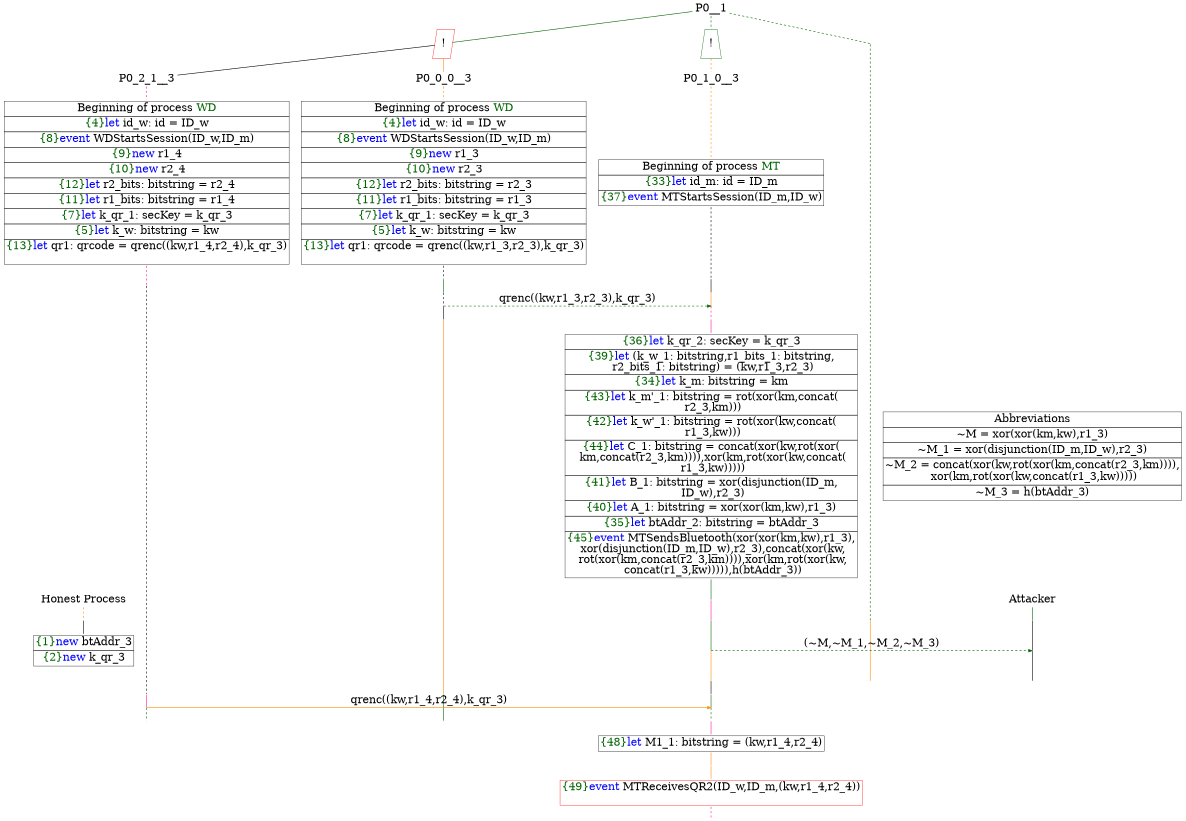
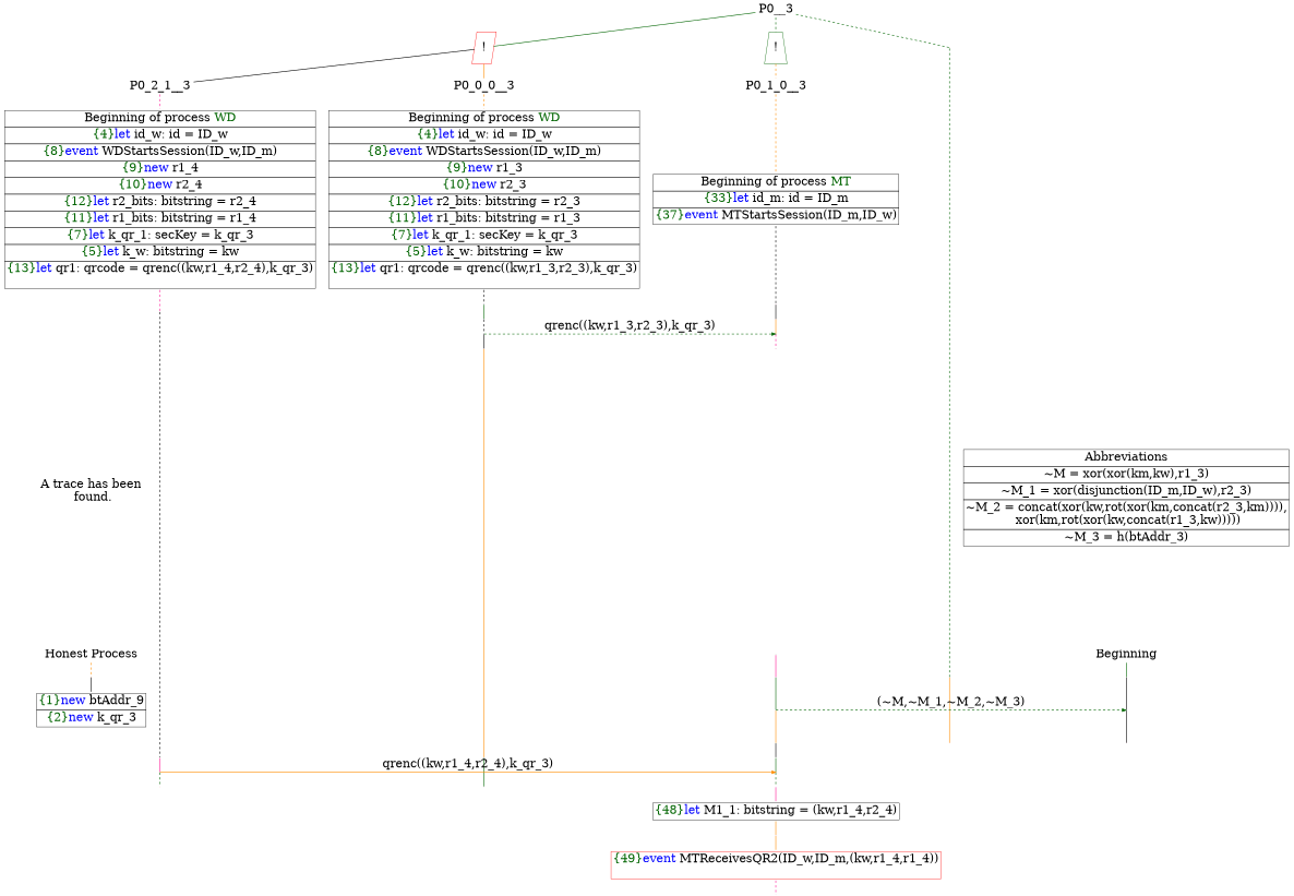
  digraph {
    ordering=out
    node [color=darkgreen fontsize=30 shape=point]
    edge [arrowhead=none color=darkgreen fontsize=30 penwidth=1.6 style=solid weight=100]
    n1 [height=0 label="Honest Process" shape=plaintext width=0]
-   n2 [height=0 label=Attacker shape=plaintext width=0]
+   n2 [height=0 label=Beginning shape=plaintext width=0]
    n3 [color=red height=0 label="!" shape=parallelogram width=0]
    n4 [height=0 label="!" shape=trapezium width=0]
    P0_0__3 [color=red height=0 width=0]
    P0_2_1__3 [fixedsize=false height=0 shape=none width=0]
    n7 [color=purple fixedsize=false height=0 label=P0_0_0__3 shape=none width=0]
    P0_2_0__6 [color=purple height=0 width=0]
    P0_1_0__6 [color=red height=0 width=0]
    P0_2_0__7 [color=purple height=0 width=0]
    P0_1_0__7 [height=0 width=0]
    P0_2_0__8 [color=deeppink height=0 width=0]
    P0_1_0__8 [height=0 width=0]
    P0_1_0__11 [color=purple height=0 width=0]
    P0_0__4 [color=deeppink height=0 width=0]
    P__1 [height=0 width=0]
    P0_1_0__12 [color=purple height=0 width=0]
    P__2 [color=purple height=0 width=0]
    P0_1_0__13 [height=0 width=0]
    P0_0__5 [color=deeppink height=0 width=0]
    P__3 [color=deeppink height=0 width=0]
    P0_2_1__6 [color=red height=0 width=0]
    P0_2_0__9 [color=purple height=0 width=0]
    P0_1_0__14 [height=0 width=0]
    P0_2_1__7 [height=0 width=0]
    P0_1_0__15 [color=deeppink height=0 width=0]
    P0_2_1__8 [color=red height=0 width=0]
    P0_2_0__10 [color=deeppink height=0 width=0]
    P0_1_0__16 [color=purple height=0 width=0]
    P0__1 [color=deeppink height=0 width=0]
    P0_1_0__3 [color=deeppink fixedsize=false height=0 shape=none width=0]
    n32 [height=0 label=<<TABLE BORDER="0" CELLBORDER="1" CELLSPACING="0" CELLPADDING="4"> <TR><TD>Beginning of process <FONT COLOR="darkgreen">WD</FONT></TD></TR><TR><TD><FONT COLOR="darkgreen">{4}</FONT><FONT COLOR="blue">let</FONT> id_w: id = ID_w</TD></TR><TR><TD><FONT COLOR="darkgreen">{8}</FONT><FONT COLOR="blue">event</FONT> WDStartsSession(ID_w,ID_m)</TD></TR><TR><TD><FONT COLOR="darkgreen">{9}</FONT><FONT COLOR="blue">new </FONT>r1_4</TD></TR><TR><TD><FONT COLOR="darkgreen">{10}</FONT><FONT COLOR="blue">new </FONT>r2_4</TD></TR><TR><TD><FONT COLOR="darkgreen">{12}</FONT><FONT COLOR="blue">let</FONT> r2_bits: bitstring = r2_4</TD></TR><TR><TD><FONT COLOR="darkgreen">{11}</FONT><FONT COLOR="blue">let</FONT> r1_bits: bitstring = r1_4</TD></TR><TR><TD><FONT COLOR="darkgreen">{7}</FONT><FONT COLOR="blue">let</FONT> k_qr_1: secKey = k_qr_3</TD></TR><TR><TD><FONT COLOR="darkgreen">{5}</FONT><FONT COLOR="blue">let</FONT> k_w: bitstring = kw</TD></TR><TR><TD><FONT COLOR="darkgreen">{13}</FONT><FONT COLOR="blue">let</FONT> qr1: qrcode = qrenc((kw,r1_4,r2_4),k_qr_3)<br/> </TD></TR></TABLE>> shape=plaintext width=0 color=""]
    n33 [height=0 label=<<TABLE BORDER="0" CELLBORDER="1" CELLSPACING="0" CELLPADDING="4"> <TR><TD>Beginning of process <FONT COLOR="darkgreen">WD</FONT></TD></TR><TR><TD><FONT COLOR="darkgreen">{4}</FONT><FONT COLOR="blue">let</FONT> id_w: id = ID_w</TD></TR><TR><TD><FONT COLOR="darkgreen">{8}</FONT><FONT COLOR="blue">event</FONT> WDStartsSession(ID_w,ID_m)</TD></TR><TR><TD><FONT COLOR="darkgreen">{9}</FONT><FONT COLOR="blue">new </FONT>r1_3</TD></TR><TR><TD><FONT COLOR="darkgreen">{10}</FONT><FONT COLOR="blue">new </FONT>r2_3</TD></TR><TR><TD><FONT COLOR="darkgreen">{12}</FONT><FONT COLOR="blue">let</FONT> r2_bits: bitstring = r2_3</TD></TR><TR><TD><FONT COLOR="darkgreen">{11}</FONT><FONT COLOR="blue">let</FONT> r1_bits: bitstring = r1_3</TD></TR><TR><TD><FONT COLOR="darkgreen">{7}</FONT><FONT COLOR="blue">let</FONT> k_qr_1: secKey = k_qr_3</TD></TR><TR><TD><FONT COLOR="darkgreen">{5}</FONT><FONT COLOR="blue">let</FONT> k_w: bitstring = kw</TD></TR><TR><TD><FONT COLOR="darkgreen">{13}</FONT><FONT COLOR="blue">let</FONT> qr1: qrcode = qrenc((kw,r1_3,r2_3),k_qr_3)<br/> </TD></TR></TABLE>> shape=plaintext width=0 color=""]
-   n34 [height=0 label=<<TABLE BORDER="0" CELLBORDER="1" CELLSPACING="0" CELLPADDING="4"> <TR><TD><FONT COLOR="darkgreen">{36}</FONT><FONT COLOR="blue">let</FONT> k_qr_2: secKey = k_qr_3</TD></TR><TR><TD><FONT COLOR="darkgreen">{39}</FONT><FONT COLOR="blue">let</FONT> (k_w_1: bitstring,r1_bits_1: bitstring,<br/> r2_bits_1: bitstring) = (kw,r1_3,r2_3)</TD></TR><TR><TD><FONT COLOR="darkgreen">{34}</FONT><FONT COLOR="blue">let</FONT> k_m: bitstring = km</TD></TR><TR><TD><FONT COLOR="darkgreen">{43}</FONT><FONT COLOR="blue">let</FONT> k_m'_1: bitstring = rot(xor(km,concat(<br/> r2_3,km)))</TD></TR><TR><TD><FONT COLOR="darkgreen">{42}</FONT><FONT COLOR="blue">let</FONT> k_w'_1: bitstring = rot(xor(kw,concat(<br/> r1_3,kw)))</TD></TR><TR><TD><FONT COLOR="darkgreen">{44}</FONT><FONT COLOR="blue">let</FONT> C_1: bitstring = concat(xor(kw,rot(xor(<br/> km,concat(r2_3,km)))),xor(km,rot(xor(kw,concat(<br/> r1_3,kw)))))</TD></TR><TR><TD><FONT COLOR="darkgreen">{41}</FONT><FONT COLOR="blue">let</FONT> B_1: bitstring = xor(disjunction(ID_m,<br/> ID_w),r2_3)</TD></TR><TR><TD><FONT COLOR="darkgreen">{40}</FONT><FONT COLOR="blue">let</FONT> A_1: bitstring = xor(xor(km,kw),r1_3)</TD></TR><TR><TD><FONT COLOR="darkgreen">{35}</FONT><FONT COLOR="blue">let</FONT> btAddr_2: bitstring = btAddr_3</TD></TR><TR><TD><FONT COLOR="darkgreen">{45}</FONT><FONT COLOR="blue">event</FONT> MTSendsBluetooth(xor(xor(km,kw),r1_3),<br/> xor(disjunction(ID_m,ID_w),r2_3),concat(xor(kw,<br/> rot(xor(km,concat(r2_3,km)))),xor(km,rot(xor(kw,<br/> concat(r1_3,kw))))),h(btAddr_3))</TD></TR></TABLE>> shape=plaintext width=0 color=""]
    n35 [height=0 label=<<TABLE BORDER="0" CELLBORDER="1" CELLSPACING="0" CELLPADDING="4"> <TR><TD><FONT COLOR="darkgreen">{48}</FONT><FONT COLOR="blue">let</FONT> M1_1: bitstring = (kw,r1_4,r2_4)</TD></TR></TABLE>> shape=plaintext width=0 color=""]
-   n37 [height=0 label=<<TABLE BORDER="0" CELLBORDER="1" CELLSPACING="0" CELLPADDING="4"> <TR><TD><FONT COLOR="darkgreen">{1}</FONT><FONT COLOR="blue">new </FONT>btAddr_3</TD></TR><TR><TD><FONT COLOR="darkgreen">{2}</FONT><FONT COLOR="blue">new </FONT>k_qr_3</TD></TR></TABLE>> shape=plaintext width=0 color=""]
-   P0__3 [color=purple fixedsize=false height=0 shape=none width=0 label=P0__1]
+   n36 [height=0 label=<A trace has been<br/> found.<br/> > shape=plaintext width=0 color=""]
+   n37 [height=0 label=<<TABLE BORDER="0" CELLBORDER="1" CELLSPACING="0" CELLPADDING="4"> <TR><TD><FONT COLOR="darkgreen">{1}</FONT><FONT COLOR="blue">new </FONT>btAddr_9</TD></TR><TR><TD><FONT COLOR="darkgreen">{2}</FONT><FONT COLOR="blue">new </FONT>k_qr_3</TD></TR></TABLE>> shape=plaintext width=0 color=""]
+   P0__3 [color=purple fixedsize=false height=0 shape=none width=0]
    n39 [height=0 label=<<TABLE BORDER="0" CELLBORDER="1" CELLSPACING="0" CELLPADDING="4"> <TR><TD>Beginning of process <FONT COLOR="darkgreen">MT</FONT></TD></TR><TR><TD><FONT COLOR="darkgreen">{33}</FONT><FONT COLOR="blue">let</FONT> id_m: id = ID_m</TD></TR><TR><TD><FONT COLOR="darkgreen">{37}</FONT><FONT COLOR="blue">event</FONT> MTStartsSession(ID_m,ID_w)</TD></TR></TABLE>> shape=plaintext width=0 color=""]
    P0_1_0__5 [color=deeppink height=0 width=0]
    P0_2_1__5 [color=deeppink height=0 width=0]
    P0_2_0__5 [color=purple height=0 width=0]
    P0_1_0__10 [height=0 width=0]
    P0_1_0__18 [color=purple height=0 width=0]
-   n45 [color=red height=0 label=<<TABLE BORDER="0" CELLBORDER="1" CELLSPACING="0" CELLPADDING="4"> <TR><TD><FONT COLOR="darkgreen">{49}</FONT><FONT COLOR="blue">event</FONT> MTReceivesQR2(ID_w,ID_m,(kw,r1_4,r2_4))<br/> </TD></TR></TABLE>> shape=plaintext width=0]
+   n45 [color=red height=0 label=<<TABLE BORDER="0" CELLBORDER="1" CELLSPACING="0" CELLPADDING="4"> <TR><TD><FONT COLOR="darkgreen">{49}</FONT><FONT COLOR="blue">event</FONT> MTReceivesQR2(ID_w,ID_m,(kw,r1_4,r1_4))<br/> </TD></TR></TABLE>> shape=plaintext width=0]
    P0_1_0__20 [color=deeppink height=0 width=0]
    n47 [height=0 label=<<TABLE BORDER="0" CELLBORDER="1" CELLSPACING="0" CELLPADDING="4"><TR> <TD> Abbreviations </TD></TR><TR><TD>~M = xor(xor(km,kw),r1_3)</TD></TR><TR><TD>~M_1 = xor(disjunction(ID_m,ID_w),r2_3)</TD></TR><TR><TD>~M_2 = concat(xor(kw,rot(xor(km,concat(r2_3,km)))),<br/> xor(km,rot(xor(kw,concat(r1_3,kw)))))</TD></TR><TR><TD>~M_3 = h(btAddr_3)</TD></TR></TABLE>> shape=plaintext width=0 color=""]
    subgraph sub_1 {
      rank=same
      n1
      n2
    }
    subgraph sub_2 {
      rank=same
      n3
      n4
      P0_0__3
    }
    subgraph sub_3 {
      rank=same
      P0_2_1__3
      n7
    }
    subgraph sub_4 {
      rank=same
      P0_2_0__6
      P0_1_0__6
    }
    subgraph sub_5 {
      rank=same
      P0_2_0__7
      P0_1_0__7
    }
    subgraph sub_6 {
      rank=same
      P0_2_0__8
      P0_1_0__8
    }
    subgraph sub_7 {
      rank=same
      P0_1_0__11
      P0_0__4
      P__1
    }
    subgraph sub_8 {
      rank=same
      P0_1_0__12
      P__2
    }
    subgraph sub_9 {
      rank=same
      P0_1_0__13
      P0_0__5
      P__3
    }
    subgraph sub_10 {
      rank=same
      P0_2_1__6
      P0_2_0__9
      P0_1_0__14
    }
    subgraph sub_11 {
      rank=same
      P0_2_1__7
      P0_1_0__15
    }
    subgraph sub_12 {
      rank=same
      P0_2_1__8
      P0_2_0__10
      P0_1_0__16
    }
    n1 -> P0__1 [color=darkorange style=dashed]
    n2 -> P__1
    n3 -> P0_2_1__3 [color=black weight=""]
    n3 -> n7 [color=darkorange weight=""]
    n4 -> P0_1_0__3 [color=darkorange style=dashed]
    P0_0__3 -> P0_0__4 [style=dashed]
    P0_2_1__3 -> n32 [color=deeppink style=dashed]
    n7 -> n33 [color=darkorange style=dashed]
    P0_2_0__6 -> P0_2_0__7 [color=black style=dashed]
    P0_1_0__6 -> P0_1_0__7 [color=darkorange]
    P0_2_0__7 -> P0_1_0__7 [arrowhead=normal label=<qrenc((kw,r1_3,r2_3),k_qr_3)> style=dashed weight=""]
    P0_2_0__7 -> P0_2_0__8 [color=black]
    P0_1_0__7 -> P0_1_0__8 [color=deeppink style=dashed]
    P0_2_0__8 -> P0_2_0__9 [color=darkorange]
-   P0_1_0__8 -> n34 [color=deeppink]
    P0_1_0__11 -> P0_1_0__12
    P0_0__4 -> P0_0__5 [color=darkorange]
    P__1 -> P__2 [color=black]
    P0_1_0__12 -> P__2 [arrowhead=normal label=<(~M,~M_1,~M_2,~M_3)> style=dashed weight=""]
    P0_1_0__12 -> P0_1_0__13 [color=darkorange]
    P__2 -> P__3 [color=black]
    P0_1_0__13 -> P0_1_0__14 [color=black]
    P0_2_1__6 -> P0_2_1__7 [color=deeppink]
    P0_2_0__9 -> P0_2_0__10
    P0_1_0__14 -> P0_1_0__15
    P0_2_1__7 -> P0_1_0__15 [arrowhead=normal color=darkorange label=<qrenc((kw,r1_4,r2_4),k_qr_3)> weight=""]
    P0_2_1__7 -> P0_2_1__8 [style=dashed]
    P0_1_0__15 -> P0_1_0__16 [style=dashed]
    P0_1_0__16 -> n35 [color=deeppink]
    P0__1 -> n37 [color=black]
    P0_1_0__3 -> n39 [color=darkorange style=dashed]
    n32 -> P0_2_1__5 [color=deeppink style=dashed]
    n33 -> P0_2_0__5 [color=black style=dashed]
-   n34 -> P0_1_0__10
    n35 -> P0_1_0__18 [color=darkorange]
+   n36 -> n1 [style=invisible color=""]
    P0__3 -> n3 [weight=""]
    P0__3 -> n4 [style=dashed weight=""]
    P0__3 -> P0_0__3 [style=dashed weight=""]
    n39 -> P0_1_0__5 [color=black style=dashed]
    P0_1_0__5 -> P0_1_0__6 [color=black]
    P0_2_1__5 -> P0_2_1__6 [color=black style=dashed]
    P0_2_0__5 -> P0_2_0__6
    P0_1_0__10 -> P0_1_0__11 [color=deeppink]
    P0_1_0__18 -> n45 [color=darkorange]
    n45 -> P0_1_0__20 [color=deeppink style=dashed]
    n47 -> n2 [style=invisible color=""]
  }
